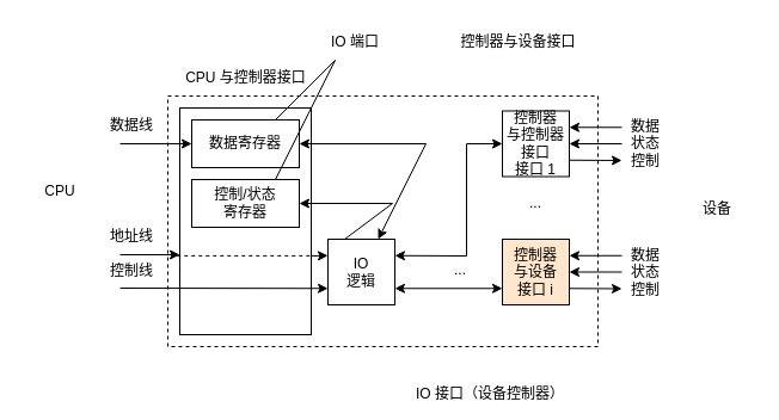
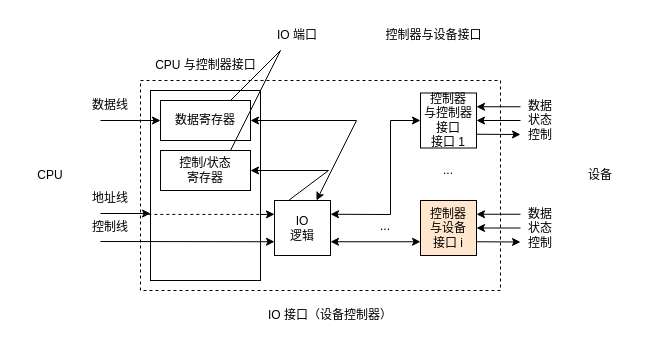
  <mxCell id="0" />
  <mxCell id="1" parent="0" />
  <mxCell id="2" value="" style="rounded=0;whiteSpace=wrap;html=1;dashed=1;" vertex="1" parent="1"><mxGeometry x="140" y="80" width="360" height="210" as="geometry" /></mxCell>
  <mxCell id="3" value="" style="rounded=0;whiteSpace=wrap;html=1;" vertex="1" parent="1"><mxGeometry x="150" y="90" width="110" height="190" as="geometry" /></mxCell>
  <mxCell id="4" value="数据寄存器" style="rounded=0;whiteSpace=wrap;html=1;" vertex="1" parent="1"><mxGeometry x="160" y="100" width="90" height="40" as="geometry" /></mxCell>
  <mxCell id="5" value="控制/状态&lt;br&gt;寄存器" style="rounded=0;whiteSpace=wrap;html=1;" vertex="1" parent="1"><mxGeometry x="160" y="150" width="90" height="40" as="geometry" /></mxCell>
  <mxCell id="6" value="IO&lt;br&gt;逻辑" style="rounded=0;whiteSpace=wrap;html=1;" vertex="1" parent="1"><mxGeometry x="274" y="200" width="56" height="55" as="geometry" /></mxCell>
  <mxCell id="7" value="" style="endArrow=classic;html=1;rounded=0;exitX=0.25;exitY=0;exitDx=0;exitDy=0;entryX=1;entryY=0.5;entryDx=0;entryDy=0;" edge="1" parent="1" source="6" target="5"><mxGeometry width="50" height="50" relative="1" as="geometry"><mxPoint x="300" y="200" as="sourcePoint" /><mxPoint x="350" y="150" as="targetPoint" /><Array as="points"><mxPoint x="328" y="170" /></Array></mxGeometry></mxCell>
  <mxCell id="8" value="" style="endArrow=classic;startArrow=classic;html=1;rounded=0;exitX=0.75;exitY=0;exitDx=0;exitDy=0;entryX=1;entryY=0.5;entryDx=0;entryDy=0;" edge="1" parent="1" source="6" target="4"><mxGeometry width="50" height="50" relative="1" as="geometry"><mxPoint x="300" y="200" as="sourcePoint" /><mxPoint x="350" y="150" as="targetPoint" /><Array as="points"><mxPoint x="356" y="120" /></Array></mxGeometry></mxCell>
  <mxCell id="9" value="" style="endArrow=classic;html=1;rounded=0;entryX=0;entryY=0.5;entryDx=0;entryDy=0;" edge="1" parent="1" target="4"><mxGeometry width="50" height="50" relative="1" as="geometry"><mxPoint x="100" y="120" as="sourcePoint" /><mxPoint x="90" y="130" as="targetPoint" /></mxGeometry></mxCell>
  <mxCell id="10" value="" style="endArrow=classic;html=1;rounded=0;" edge="1" parent="1"><mxGeometry width="50" height="50" relative="1" as="geometry"><mxPoint x="100" y="213" as="sourcePoint" /><mxPoint x="150" y="213" as="targetPoint" /></mxGeometry></mxCell>
  <mxCell id="11" value="" style="endArrow=none;dashed=1;html=1;rounded=0;exitX=-0.02;exitY=0.595;exitDx=0;exitDy=0;exitPerimeter=0;entryX=1;entryY=0.595;entryDx=0;entryDy=0;entryPerimeter=0;" edge="1" parent="1"><mxGeometry width="50" height="50" relative="1" as="geometry"><mxPoint x="147.8" y="213.9" as="sourcePoint" /><mxPoint x="260" y="213.9" as="targetPoint" /></mxGeometry></mxCell>
  <mxCell id="12" value="" style="endArrow=classic;html=1;rounded=0;entryX=0;entryY=0.25;entryDx=0;entryDy=0;" edge="1" parent="1" target="6"><mxGeometry width="50" height="50" relative="1" as="geometry"><mxPoint x="260" y="214" as="sourcePoint" /><mxPoint x="310" y="220" as="targetPoint" /></mxGeometry></mxCell>
  <mxCell id="13" value="" style="endArrow=classic;html=1;rounded=0;entryX=0;entryY=0.75;entryDx=0;entryDy=0;" edge="1" parent="1" target="6"><mxGeometry width="50" height="50" relative="1" as="geometry"><mxPoint x="100" y="241" as="sourcePoint" /><mxPoint x="350" y="150" as="targetPoint" /></mxGeometry></mxCell>
  <mxCell id="14" value="控制器&lt;br&gt;与设备&lt;br&gt;接口 i" style="rounded=0;whiteSpace=wrap;html=1;fillColor=#ffe6cc;" vertex="1" parent="1"><mxGeometry x="420" y="200" width="56" height="55" as="geometry" /></mxCell>
  <mxCell id="15" value="控制器&lt;br&gt;与控制器接口&lt;br&gt;接口 1" style="rounded=0;whiteSpace=wrap;html=1;" vertex="1" parent="1"><mxGeometry x="420" y="92.5" width="56" height="55" as="geometry" /></mxCell>
  <mxCell id="16" value="" style="endArrow=classic;startArrow=classic;html=1;rounded=0;exitX=1;exitY=0.25;exitDx=0;exitDy=0;entryX=0;entryY=0.5;entryDx=0;entryDy=0;" edge="1" parent="1" source="6" target="15"><mxGeometry width="50" height="50" relative="1" as="geometry"><mxPoint x="440" y="180" as="sourcePoint" /><mxPoint x="490" y="130" as="targetPoint" /><Array as="points"><mxPoint x="390" y="214" /><mxPoint x="390" y="120" /></Array></mxGeometry></mxCell>
  <mxCell id="17" value="" style="endArrow=classic;startArrow=classic;html=1;rounded=0;exitX=1;exitY=0.75;exitDx=0;exitDy=0;entryX=0;entryY=0.75;entryDx=0;entryDy=0;" edge="1" parent="1" source="6" target="14"><mxGeometry width="50" height="50" relative="1" as="geometry"><mxPoint x="410" y="200" as="sourcePoint" /><mxPoint x="460" y="150" as="targetPoint" /></mxGeometry></mxCell>
  <mxCell id="18" value="" style="endArrow=classic;html=1;rounded=0;entryX=1;entryY=0.25;entryDx=0;entryDy=0;" edge="1" parent="1" target="15"><mxGeometry width="50" height="50" relative="1" as="geometry"><mxPoint x="520" y="106.25" as="sourcePoint" /><mxPoint x="460" y="150" as="targetPoint" /></mxGeometry></mxCell>
  <mxCell id="19" value="" style="endArrow=classic;html=1;rounded=0;entryX=1;entryY=0.5;entryDx=0;entryDy=0;" edge="1" parent="1"><mxGeometry width="50" height="50" relative="1" as="geometry"><mxPoint x="520" y="120" as="sourcePoint" /><mxPoint x="476" y="120" as="targetPoint" /></mxGeometry></mxCell>
  <mxCell id="20" value="" style="endArrow=classic;html=1;rounded=0;entryX=1;entryY=0.75;entryDx=0;entryDy=0;exitX=1;exitY=0.75;exitDx=0;exitDy=0;" edge="1" parent="1" source="15"><mxGeometry width="50" height="50" relative="1" as="geometry"><mxPoint x="486" y="140" as="sourcePoint" /><mxPoint x="520" y="134" as="targetPoint" /></mxGeometry></mxCell>
  <mxCell id="21" value="数据&lt;br&gt;状态&lt;br&gt;控制" style="text;html=1;strokeColor=none;fillColor=none;align=center;verticalAlign=middle;whiteSpace=wrap;rounded=0;" vertex="1" parent="1"><mxGeometry x="510" y="90" width="60" height="60" as="geometry" /></mxCell>
  <mxCell id="22" value="" style="endArrow=classic;html=1;rounded=0;entryX=1;entryY=0.25;entryDx=0;entryDy=0;" edge="1" parent="1"><mxGeometry width="50" height="50" relative="1" as="geometry"><mxPoint x="520" y="213.75" as="sourcePoint" /><mxPoint x="476" y="213.75" as="targetPoint" /></mxGeometry></mxCell>
  <mxCell id="23" value="" style="endArrow=classic;html=1;rounded=0;entryX=1;entryY=0.5;entryDx=0;entryDy=0;" edge="1" parent="1"><mxGeometry width="50" height="50" relative="1" as="geometry"><mxPoint x="520" y="227.5" as="sourcePoint" /><mxPoint x="476" y="227.5" as="targetPoint" /></mxGeometry></mxCell>
  <mxCell id="24" value="" style="endArrow=classic;html=1;rounded=0;entryX=1;entryY=0.75;entryDx=0;entryDy=0;exitX=1;exitY=0.75;exitDx=0;exitDy=0;" edge="1" parent="1"><mxGeometry width="50" height="50" relative="1" as="geometry"><mxPoint x="476" y="241.25" as="sourcePoint" /><mxPoint x="520" y="241.5" as="targetPoint" /></mxGeometry></mxCell>
  <mxCell id="25" value="数据&lt;br&gt;状态&lt;br&gt;控制" style="text;html=1;strokeColor=none;fillColor=none;align=center;verticalAlign=middle;whiteSpace=wrap;rounded=0;" vertex="1" parent="1"><mxGeometry x="510" y="197.5" width="60" height="60" as="geometry" /></mxCell>
  <mxCell id="26" value="控制器与设备接口" style="text;html=1;strokeColor=none;fillColor=none;align=center;verticalAlign=middle;whiteSpace=wrap;rounded=0;" vertex="1" parent="1"><mxGeometry x="377.5" y="20" width="111" height="30" as="geometry" /></mxCell>
  <mxCell id="27" value="CPU 与控制器接口" style="text;html=1;strokeColor=none;fillColor=none;align=center;verticalAlign=middle;whiteSpace=wrap;rounded=0;" vertex="1" parent="1"><mxGeometry x="149.5" y="50" width="111" height="30" as="geometry" /></mxCell>
  <mxCell id="28" value="数据线&lt;span style=&quot;color: rgba(0, 0, 0, 0); font-family: monospace; font-size: 0px; text-align: start;&quot;&gt;%3CmxGraphModel%3E%3Croot%3E%3CmxCell%20id%3D%220%22%2F%3E%3CmxCell%20id%3D%221%22%20parent%3D%220%22%2F%3E%3CmxCell%20id%3D%222%22%20value%3D%22%E6%8E%A7%E5%88%B6%E5%99%A8%E4%B8%8E%E8%AE%BE%E5%A4%87%E6%8E%A5%E5%8F%A3%22%20style%3D%22text%3Bhtml%3D1%3BstrokeColor%3Dnone%3BfillColor%3Dnone%3Balign%3Dcenter%3BverticalAlign%3Dmiddle%3BwhiteSpace%3Dwrap%3Brounded%3D0%3B%22%20vertex%3D%221%22%20parent%3D%221%22%3E%3CmxGeometry%20x%3D%22452.5%22%20y%3D%22370%22%20width%3D%22111%22%20height%3D%2230%22%20as%3D%22geometry%22%2F%3E%3C%2FmxCell%3E%3C%2Froot%3E%3C%2FmxGraphModel%3E&lt;/span&gt;" style="text;html=1;strokeColor=none;fillColor=none;align=center;verticalAlign=middle;whiteSpace=wrap;rounded=0;" vertex="1" parent="1"><mxGeometry x="80" y="90" width="60" height="30" as="geometry" /></mxCell>
  <mxCell id="29" value="地址线" style="text;html=1;strokeColor=none;fillColor=none;align=center;verticalAlign=middle;whiteSpace=wrap;rounded=0;" vertex="1" parent="1"><mxGeometry x="80" y="183" width="60" height="30" as="geometry" /></mxCell>
  <mxCell id="30" value="控制线" style="text;html=1;strokeColor=none;fillColor=none;align=center;verticalAlign=middle;whiteSpace=wrap;rounded=0;" vertex="1" parent="1"><mxGeometry x="80" y="211.5" width="60" height="30" as="geometry" /></mxCell>
  <mxCell id="31" value="..." style="text;html=1;strokeColor=none;fillColor=none;align=center;verticalAlign=middle;whiteSpace=wrap;rounded=0;" vertex="1" parent="1"><mxGeometry x="370" y="211.5" width="30" height="28.5" as="geometry" /></mxCell>
  <mxCell id="32" value="..." style="text;html=1;strokeColor=none;fillColor=none;align=center;verticalAlign=middle;whiteSpace=wrap;rounded=0;" vertex="1" parent="1"><mxGeometry x="433" y="155.75" width="30" height="28.5" as="geometry" /></mxCell>
- <mxCell id="33" value="CPU" style="text;html=1;strokeColor=none;fillColor=none;align=center;verticalAlign=middle;whiteSpace=wrap;rounded=0;" vertex="1" parent="1"><mxGeometry x="20" y="145" width="60" height="30" as="geometry" /></mxCell>
+ <mxCell id="33" value="CPU" style="text;html=1;strokeColor=none;fillColor=none;align=center;verticalAlign=middle;whiteSpace=wrap;rounded=0;" vertex="1" parent="1"><mxGeometry x="20" y="160" width="60" height="30" as="geometry" /></mxCell>
  <mxCell id="34" value="设备" style="text;html=1;strokeColor=none;fillColor=none;align=center;verticalAlign=middle;whiteSpace=wrap;rounded=0;" vertex="1" parent="1"><mxGeometry x="570" y="160" width="60" height="30" as="geometry" /></mxCell>
- <mxCell id="35" value="IO 接口（设备控制器）" style="text;html=1;strokeColor=none;fillColor=none;align=center;verticalAlign=middle;whiteSpace=wrap;rounded=0;" vertex="1" parent="1"><mxGeometry x="346.5" y="315" width="126" height="30" as="geometry" /></mxCell>
+ <mxCell id="35" value="IO 接口（设备控制器）" style="text;html=1;strokeColor=none;fillColor=none;align=center;verticalAlign=middle;whiteSpace=wrap;rounded=0;" vertex="1" parent="1"><mxGeometry x="266.5" y="300" width="126" height="30" as="geometry" /></mxCell>
  <mxCell id="36" value="" style="endArrow=none;html=1;rounded=0;" edge="1" parent="1"><mxGeometry width="50" height="50" relative="1" as="geometry"><mxPoint x="230" y="100" as="sourcePoint" /><mxPoint x="280" y="50" as="targetPoint" /></mxGeometry></mxCell>
  <mxCell id="37" value="" style="endArrow=none;html=1;rounded=0;" edge="1" parent="1"><mxGeometry width="50" height="50" relative="1" as="geometry"><mxPoint x="230" y="150" as="sourcePoint" /><mxPoint x="280" y="50" as="targetPoint" /></mxGeometry></mxCell>
  <mxCell id="38" value="IO 端口" style="text;html=1;strokeColor=none;fillColor=none;align=center;verticalAlign=middle;whiteSpace=wrap;rounded=0;" vertex="1" parent="1"><mxGeometry x="266.5" y="20" width="60" height="30" as="geometry" /></mxCell>
